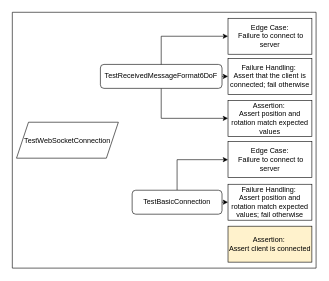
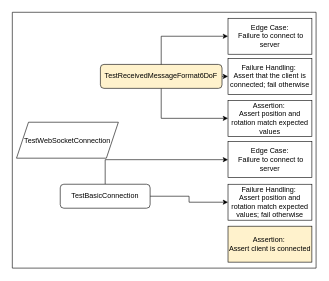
  <mxCell id="0" />
  <mxCell id="1" parent="0" />
  <mxCell id="2" value="Edge Case:&lt;br&gt;&amp;nbsp;Failure to connect to server" style="rounded=0;whiteSpace=wrap;html=1;" vertex="1" parent="1"><mxGeometry x="380" y="30" width="140" height="60" as="geometry" /></mxCell>
  <mxCell id="3" value="" style="swimlane;startSize=0;" vertex="1" parent="1"><mxGeometry x="20" y="20" width="507" height="427" as="geometry" /></mxCell>
  <mxCell id="4" value="Edge Case:&lt;br&gt;&amp;nbsp;Failure to connect to server" style="rounded=0;whiteSpace=wrap;html=1;" vertex="1" parent="3"><mxGeometry x="360" y="216" width="140" height="60" as="geometry" /></mxCell>
  <mxCell id="5" value="TestWebSocketConnection" style="shape=parallelogram;perimeter=parallelogramPerimeter;whiteSpace=wrap;html=1;fixedSize=1;" vertex="1" parent="3"><mxGeometry x="7" y="183.5" width="170" height="60" as="geometry" /></mxCell>
  <mxCell id="6" value="Assertion:&amp;nbsp;&lt;div&gt;Assert position and rotation match expected values&lt;/div&gt;" style="rounded=0;whiteSpace=wrap;html=1;" vertex="1" parent="3"><mxGeometry x="360" y="147" width="140" height="60" as="geometry" /></mxCell>
  <mxCell id="7" style="edgeStyle=orthogonalEdgeStyle;rounded=0;orthogonalLoop=1;jettySize=auto;html=1;exitX=0.5;exitY=1;exitDx=0;exitDy=0;entryX=0;entryY=0.5;entryDx=0;entryDy=0;" edge="1" parent="3" source="9" target="6"><mxGeometry relative="1" as="geometry" /></mxCell>
  <mxCell id="8" style="edgeStyle=orthogonalEdgeStyle;rounded=0;orthogonalLoop=1;jettySize=auto;html=1;exitX=1;exitY=0.5;exitDx=0;exitDy=0;entryX=0;entryY=0.5;entryDx=0;entryDy=0;" edge="1" parent="3" source="9"><mxGeometry relative="1" as="geometry"><mxPoint x="360" y="107" as="targetPoint" /></mxGeometry></mxCell>
- <mxCell id="9" value="TestReceivedMessageFormat6DoF" style="rounded=1;whiteSpace=wrap;html=1;fontSize=12;glass=0;strokeWidth=1;shadow=0;" vertex="1" parent="3"><mxGeometry x="147" y="87" width="203" height="40" as="geometry" /></mxCell>
+ <mxCell id="9" value="TestReceivedMessageFormat6DoF" style="rounded=1;whiteSpace=wrap;html=1;fontSize=12;glass=0;strokeWidth=1;shadow=0;fillColor=#fff2cc;" vertex="1" parent="3"><mxGeometry x="147" y="87" width="203" height="40" as="geometry" /></mxCell>
  <mxCell id="10" style="edgeStyle=orthogonalEdgeStyle;rounded=0;orthogonalLoop=1;jettySize=auto;html=1;exitX=0.5;exitY=0;exitDx=0;exitDy=0;entryX=0;entryY=0.5;entryDx=0;entryDy=0;" edge="1" parent="3" source="12" target="4"><mxGeometry relative="1" as="geometry" /></mxCell>
  <mxCell id="11" style="edgeStyle=orthogonalEdgeStyle;rounded=0;orthogonalLoop=1;jettySize=auto;html=1;exitX=1;exitY=0.5;exitDx=0;exitDy=0;entryX=0;entryY=0.5;entryDx=0;entryDy=0;" edge="1" parent="3" source="12" target="13"><mxGeometry relative="1" as="geometry" /></mxCell>
- <mxCell id="12" value="TestBasicConnection" style="rounded=1;whiteSpace=wrap;html=1;fontSize=12;glass=0;strokeWidth=1;shadow=0;" vertex="1" parent="3"><mxGeometry x="200" y="297" width="150" height="40" as="geometry" /></mxCell>
+ <mxCell id="12" value="TestBasicConnection" style="rounded=1;whiteSpace=wrap;html=1;fontSize=12;glass=0;strokeWidth=1;shadow=0;" vertex="1" parent="3"><mxGeometry x="80" y="287" width="150" height="40" as="geometry" /></mxCell>
  <mxCell id="13" value="Failure Handling:&amp;nbsp;&lt;div&gt;Assert position and rotation match expected values; fail otherwise&lt;/div&gt;" style="rounded=0;whiteSpace=wrap;html=1;" vertex="1" parent="3"><mxGeometry x="360" y="287" width="140" height="60" as="geometry" /></mxCell>
  <mxCell id="14" value="Failure Handling:&amp;nbsp;&lt;div&gt;Assert that the client is connected; fail otherwise&lt;/div&gt;" style="rounded=0;whiteSpace=wrap;html=1;" vertex="1" parent="3"><mxGeometry x="360" y="77" width="140" height="60" as="geometry" /></mxCell>
  <mxCell id="15" value="Assertion:&amp;nbsp;&lt;div&gt;Assert client is connected&lt;/div&gt;" style="rounded=0;whiteSpace=wrap;html=1;fillColor=#fff2cc;" vertex="1" parent="1"><mxGeometry x="380" y="377" width="140" height="60" as="geometry" /></mxCell>
  <mxCell id="16" style="edgeStyle=orthogonalEdgeStyle;rounded=0;orthogonalLoop=1;jettySize=auto;html=1;exitX=0.5;exitY=0;exitDx=0;exitDy=0;entryX=0;entryY=0.5;entryDx=0;entryDy=0;" edge="1" parent="1" source="9" target="2"><mxGeometry relative="1" as="geometry" /></mxCell>
